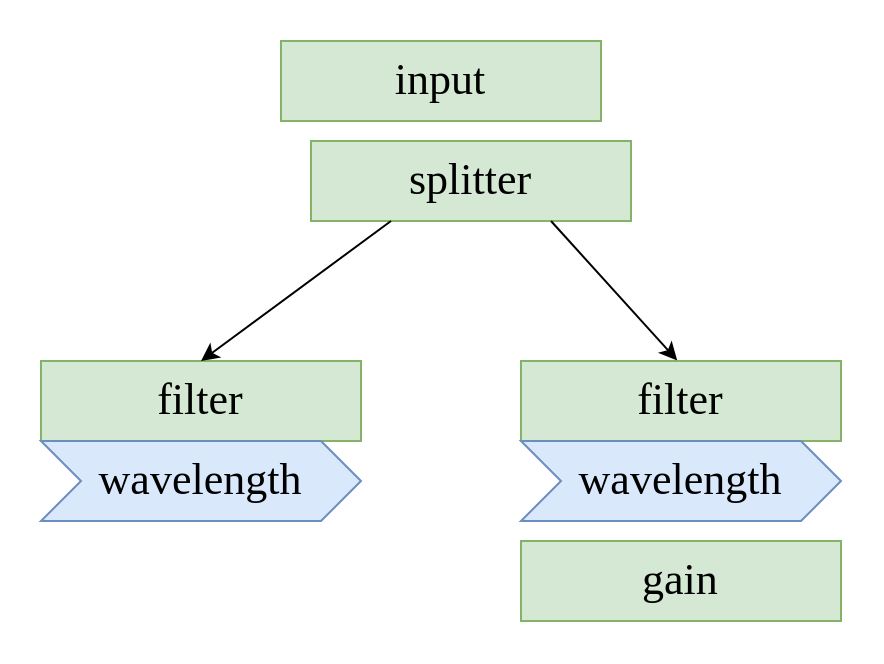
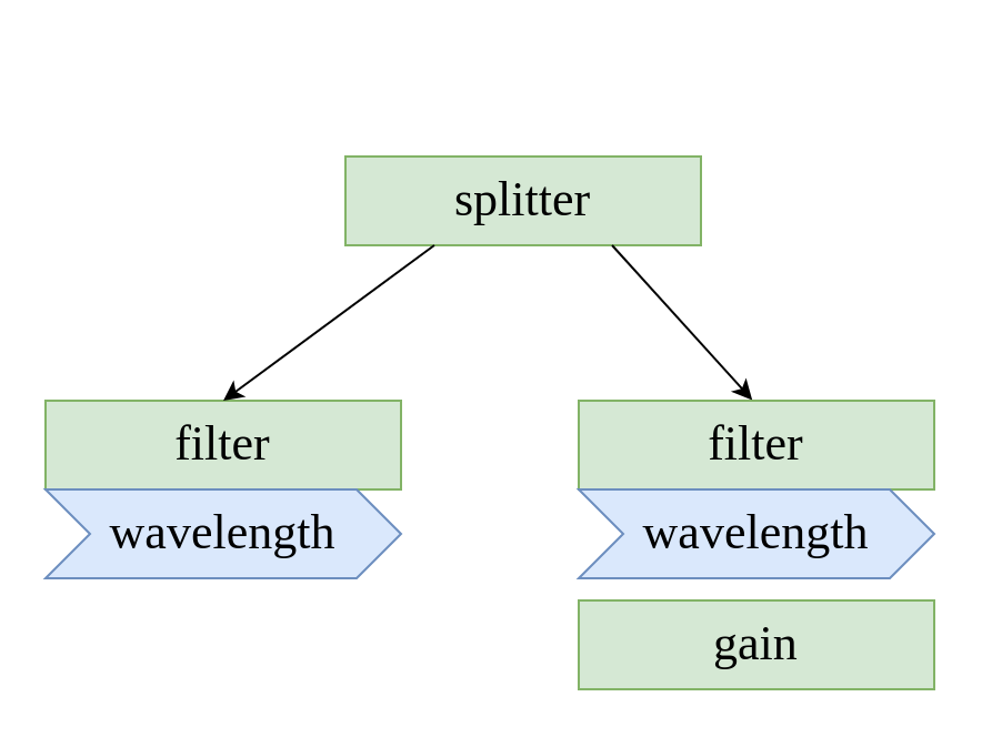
  <mxCell id="0" />
  <mxCell id="1" parent="0" />
- <mxCell id="2" value="input" style="rounded=0;whiteSpace=wrap;html=1;fontFamily=UGent Panno Text;fontSize=22;fillColor=#d5e8d4;strokeColor=#82b366;" vertex="1" parent="1"><mxGeometry x="140" y="20" width="160" height="40" as="geometry" /></mxCell>
  <mxCell id="3" value="splitter" style="rounded=0;whiteSpace=wrap;html=1;fontFamily=UGent Panno Text;fontSize=22;fillColor=#d5e8d4;strokeColor=#82b366;" vertex="1" parent="1"><mxGeometry x="155" y="70" width="160" height="40" as="geometry" /></mxCell>
  <mxCell id="4" value="filter" style="rounded=0;whiteSpace=wrap;html=1;fontFamily=UGent Panno Text;fontSize=22;fillColor=#d5e8d4;strokeColor=#82b366;" vertex="1" parent="1"><mxGeometry x="20" y="180" width="160" height="40" as="geometry" /></mxCell>
  <mxCell id="5" value="filter" style="rounded=0;whiteSpace=wrap;html=1;fontFamily=UGent Panno Text;fontSize=22;fillColor=#d5e8d4;strokeColor=#82b366;" vertex="1" parent="1"><mxGeometry x="260" y="180" width="160" height="40" as="geometry" /></mxCell>
  <mxCell id="6" value="" style="endArrow=classic;html=1;rounded=0;fontFamily=UGent Panno Text;fontSize=22;fontColor=default;exitX=0.25;exitY=1;exitDx=0;exitDy=0;entryX=0.5;entryY=0;entryDx=0;entryDy=0;" edge="1" parent="1" source="3" target="4"><mxGeometry width="50" height="50" relative="1" as="geometry"><mxPoint x="220" y="170" as="sourcePoint" /><mxPoint x="270" y="120" as="targetPoint" /></mxGeometry></mxCell>
  <mxCell id="7" value="" style="endArrow=classic;html=1;rounded=0;fontFamily=UGent Panno Text;fontSize=22;fontColor=default;exitX=0.75;exitY=1;exitDx=0;exitDy=0;entryX=0.488;entryY=-0.008;entryDx=0;entryDy=0;entryPerimeter=0;" edge="1" parent="1" source="3" target="5"><mxGeometry width="50" height="50" relative="1" as="geometry"><mxPoint x="230" y="140" as="sourcePoint" /><mxPoint x="280" y="90" as="targetPoint" /></mxGeometry></mxCell>
  <mxCell id="8" value="gain" style="rounded=0;whiteSpace=wrap;html=1;fontFamily=UGent Panno Text;fontSize=22;fillColor=#d5e8d4;strokeColor=#82b366;" vertex="1" parent="1"><mxGeometry x="260" y="270" width="160" height="40" as="geometry" /></mxCell>
  <mxCell id="9" value="wavelength" style="shape=step;perimeter=stepPerimeter;whiteSpace=wrap;html=1;fixedSize=1;rounded=0;strokeColor=#6c8ebf;fontFamily=UGent Panno Text;fontSize=22;fillColor=#dae8fc;" vertex="1" parent="1"><mxGeometry x="20" y="220" width="160" height="40" as="geometry" /></mxCell>
  <mxCell id="10" value="wavelength" style="shape=step;perimeter=stepPerimeter;whiteSpace=wrap;html=1;fixedSize=1;rounded=0;strokeColor=#6c8ebf;fontFamily=UGent Panno Text;fontSize=22;fillColor=#dae8fc;" vertex="1" parent="1"><mxGeometry x="260" y="220" width="160" height="40" as="geometry" /></mxCell>
